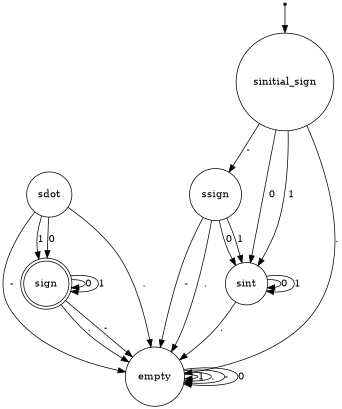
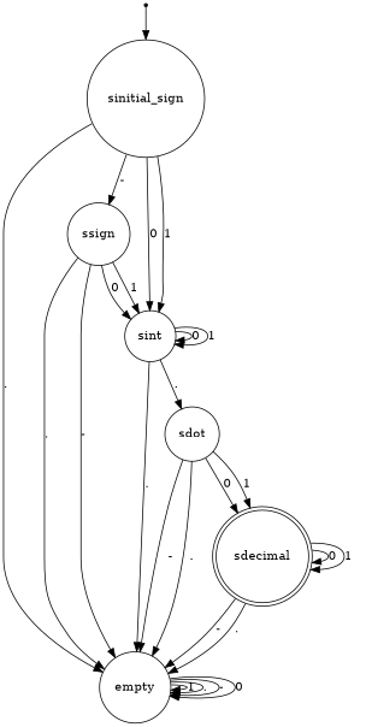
  digraph {
    rankdir=TB
    node [shape=circle]
    sinitial_sign
    ssign
    sint
    empty
    __start_point__ [shape=point]
    sdot
-   sdecimal [shape=doublecircle label=sign]
+   sdecimal [shape=doublecircle]
    sinitial_sign -> ssign [label="-"]
    sinitial_sign -> sint [label=0]
    sinitial_sign -> sint [label=1]
    sinitial_sign -> empty [label="."]
    ssign -> sint [label=0]
    ssign -> sint [label=1]
    ssign -> empty [label="."]
    ssign -> empty [label="-"]
    sint -> sint [label=0]
    sint -> sint [label=1]
    sint -> empty [label="."]
+   sint -> sdot [label="."]
    empty -> empty [label=1]
    empty -> empty [label="."]
    empty -> empty [label="-"]
    empty -> empty [label=0]
    __start_point__ -> sinitial_sign
    sdot -> empty [label="-"]
    sdot -> empty [label="."]
    sdot -> sdecimal [label=0]
    sdot -> sdecimal [label=1]
    sdecimal -> empty [label="-"]
    sdecimal -> empty [label="."]
    sdecimal -> sdecimal [label=0]
    sdecimal -> sdecimal [label=1]
  }
